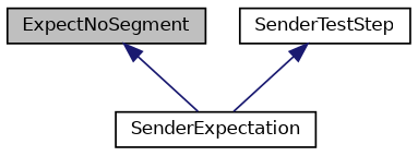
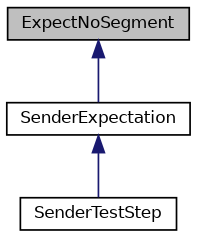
  digraph {
    node [color=black fillcolor=white fontname=Helvetica fontsize=10 shape=record style=filled]
    edge [color=midnightblue dir=back fontname=Helvetica fontsize=10 labelfontname=Helvetica labelfontsize=10 style=solid]
    n1 [fillcolor=grey75 fontcolor=black height=0.2 label=ExpectNoSegment width=0.4]
    n2 [height=0.2 label=SenderExpectation width=0.4]
    n3 [height=0.2 label=SenderTestStep width=0.4]
    n1 -> n2
-   n3 -> n2
+   n2 -> n3
  }
